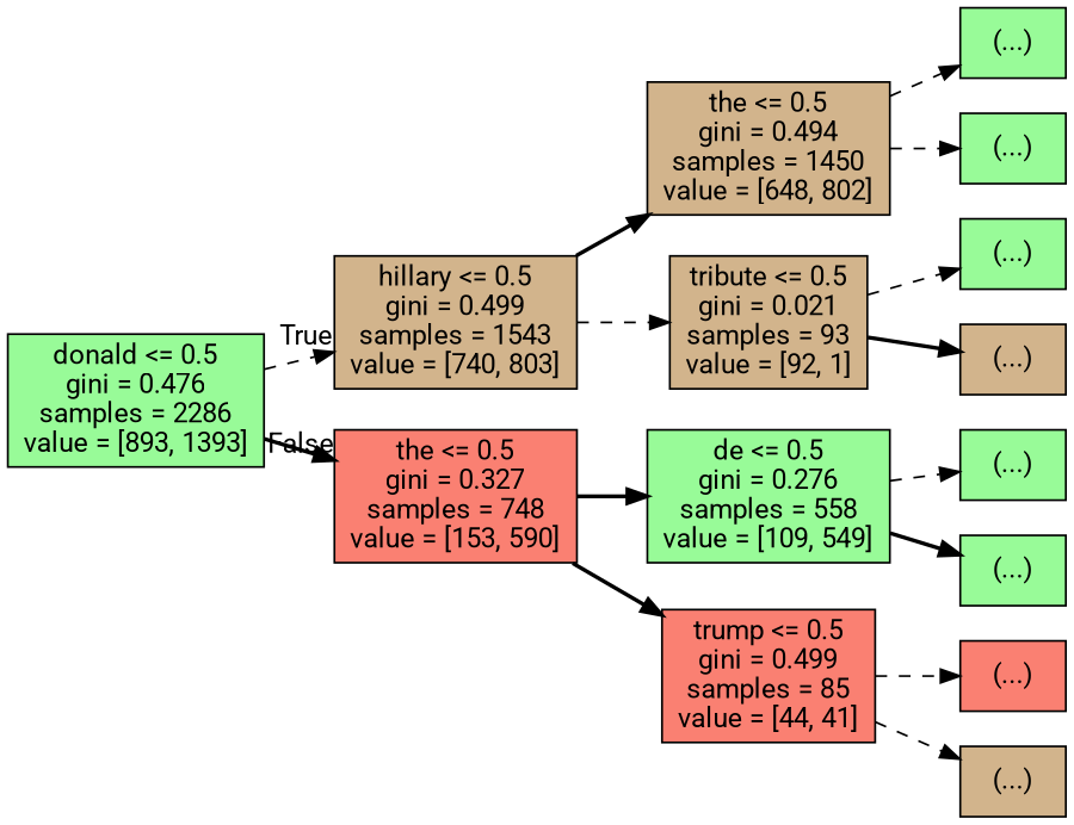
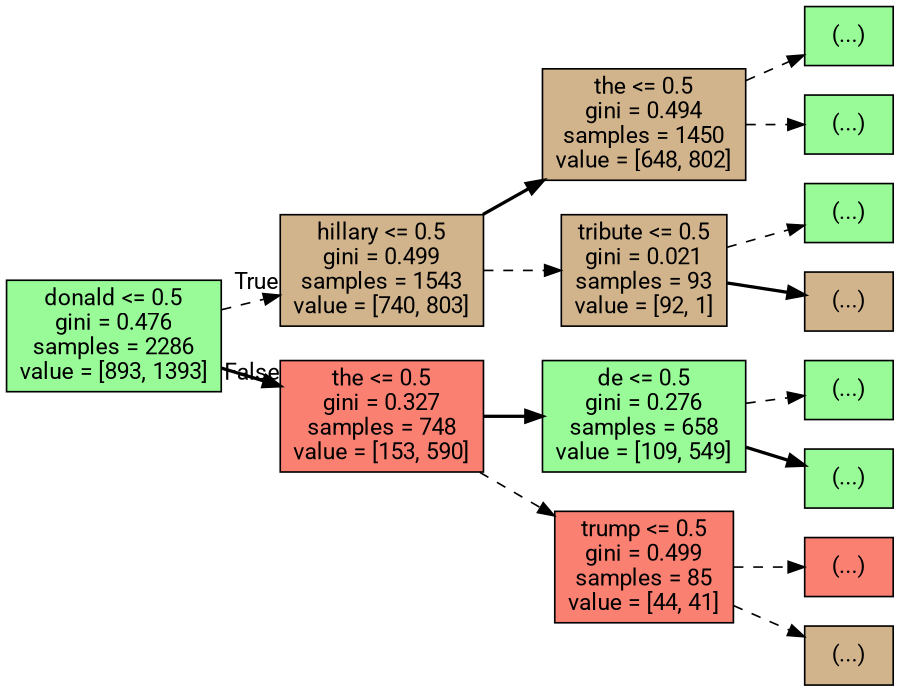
  digraph {
    fontname=Roboto
    rankdir=LR
    node [fillcolor=palegreen fontname=Roboto shape=box style=filled]
    edge [fontname=Roboto style=dashed]
    n1 [label="donald <= 0.5\ngini = 0.476\nsamples = 2286\nvalue = [893, 1393]"]
    n2 [fillcolor=tan label="hillary <= 0.5\ngini = 0.499\nsamples = 1543\nvalue = [740, 803]"]
    n3 [fillcolor=salmon label="the <= 0.5\ngini = 0.327\nsamples = 748\nvalue = [153, 590]"]
    n4 [fillcolor=tan label="the <= 0.5\ngini = 0.494\nsamples = 1450\nvalue = [648, 802]"]
    n5 [fillcolor=tan label="tribute <= 0.5\ngini = 0.021\nsamples = 93\nvalue = [92, 1]"]
-   n6 [label="de <= 0.5\ngini = 0.276\nsamples = 558\nvalue = [109, 549]"]
+   n6 [label="de <= 0.5\ngini = 0.276\nsamples = 658\nvalue = [109, 549]"]
    n7 [fillcolor=salmon label="trump <= 0.5\ngini = 0.499\nsamples = 85\nvalue = [44, 41]"]
    n8 [label="(...)"]
    n9 [label="(...)"]
    n10 [label="(...)"]
    n11 [fillcolor=tan label="(...)"]
    n12 [label="(...)"]
    n13 [label="(...)"]
    n14 [fillcolor=salmon label="(...)"]
    n15 [fillcolor=tan label="(...)"]
    n1 -> n2 [headlabel=True labelangle=45 labeldistance=2.5]
    n1 -> n3 [headlabel=False labelangle=-45 labeldistance=2.5 style=bold]
    n2 -> n4 [style=bold]
    n2 -> n5
    n3 -> n6 [style=bold]
-   n3 -> n7 [style=bold]
+   n3 -> n7
    n4 -> n8
    n4 -> n9
    n5 -> n10
    n5 -> n11 [style=bold]
    n6 -> n12
    n6 -> n13 [style=bold]
    n7 -> n14
    n7 -> n15
  }
